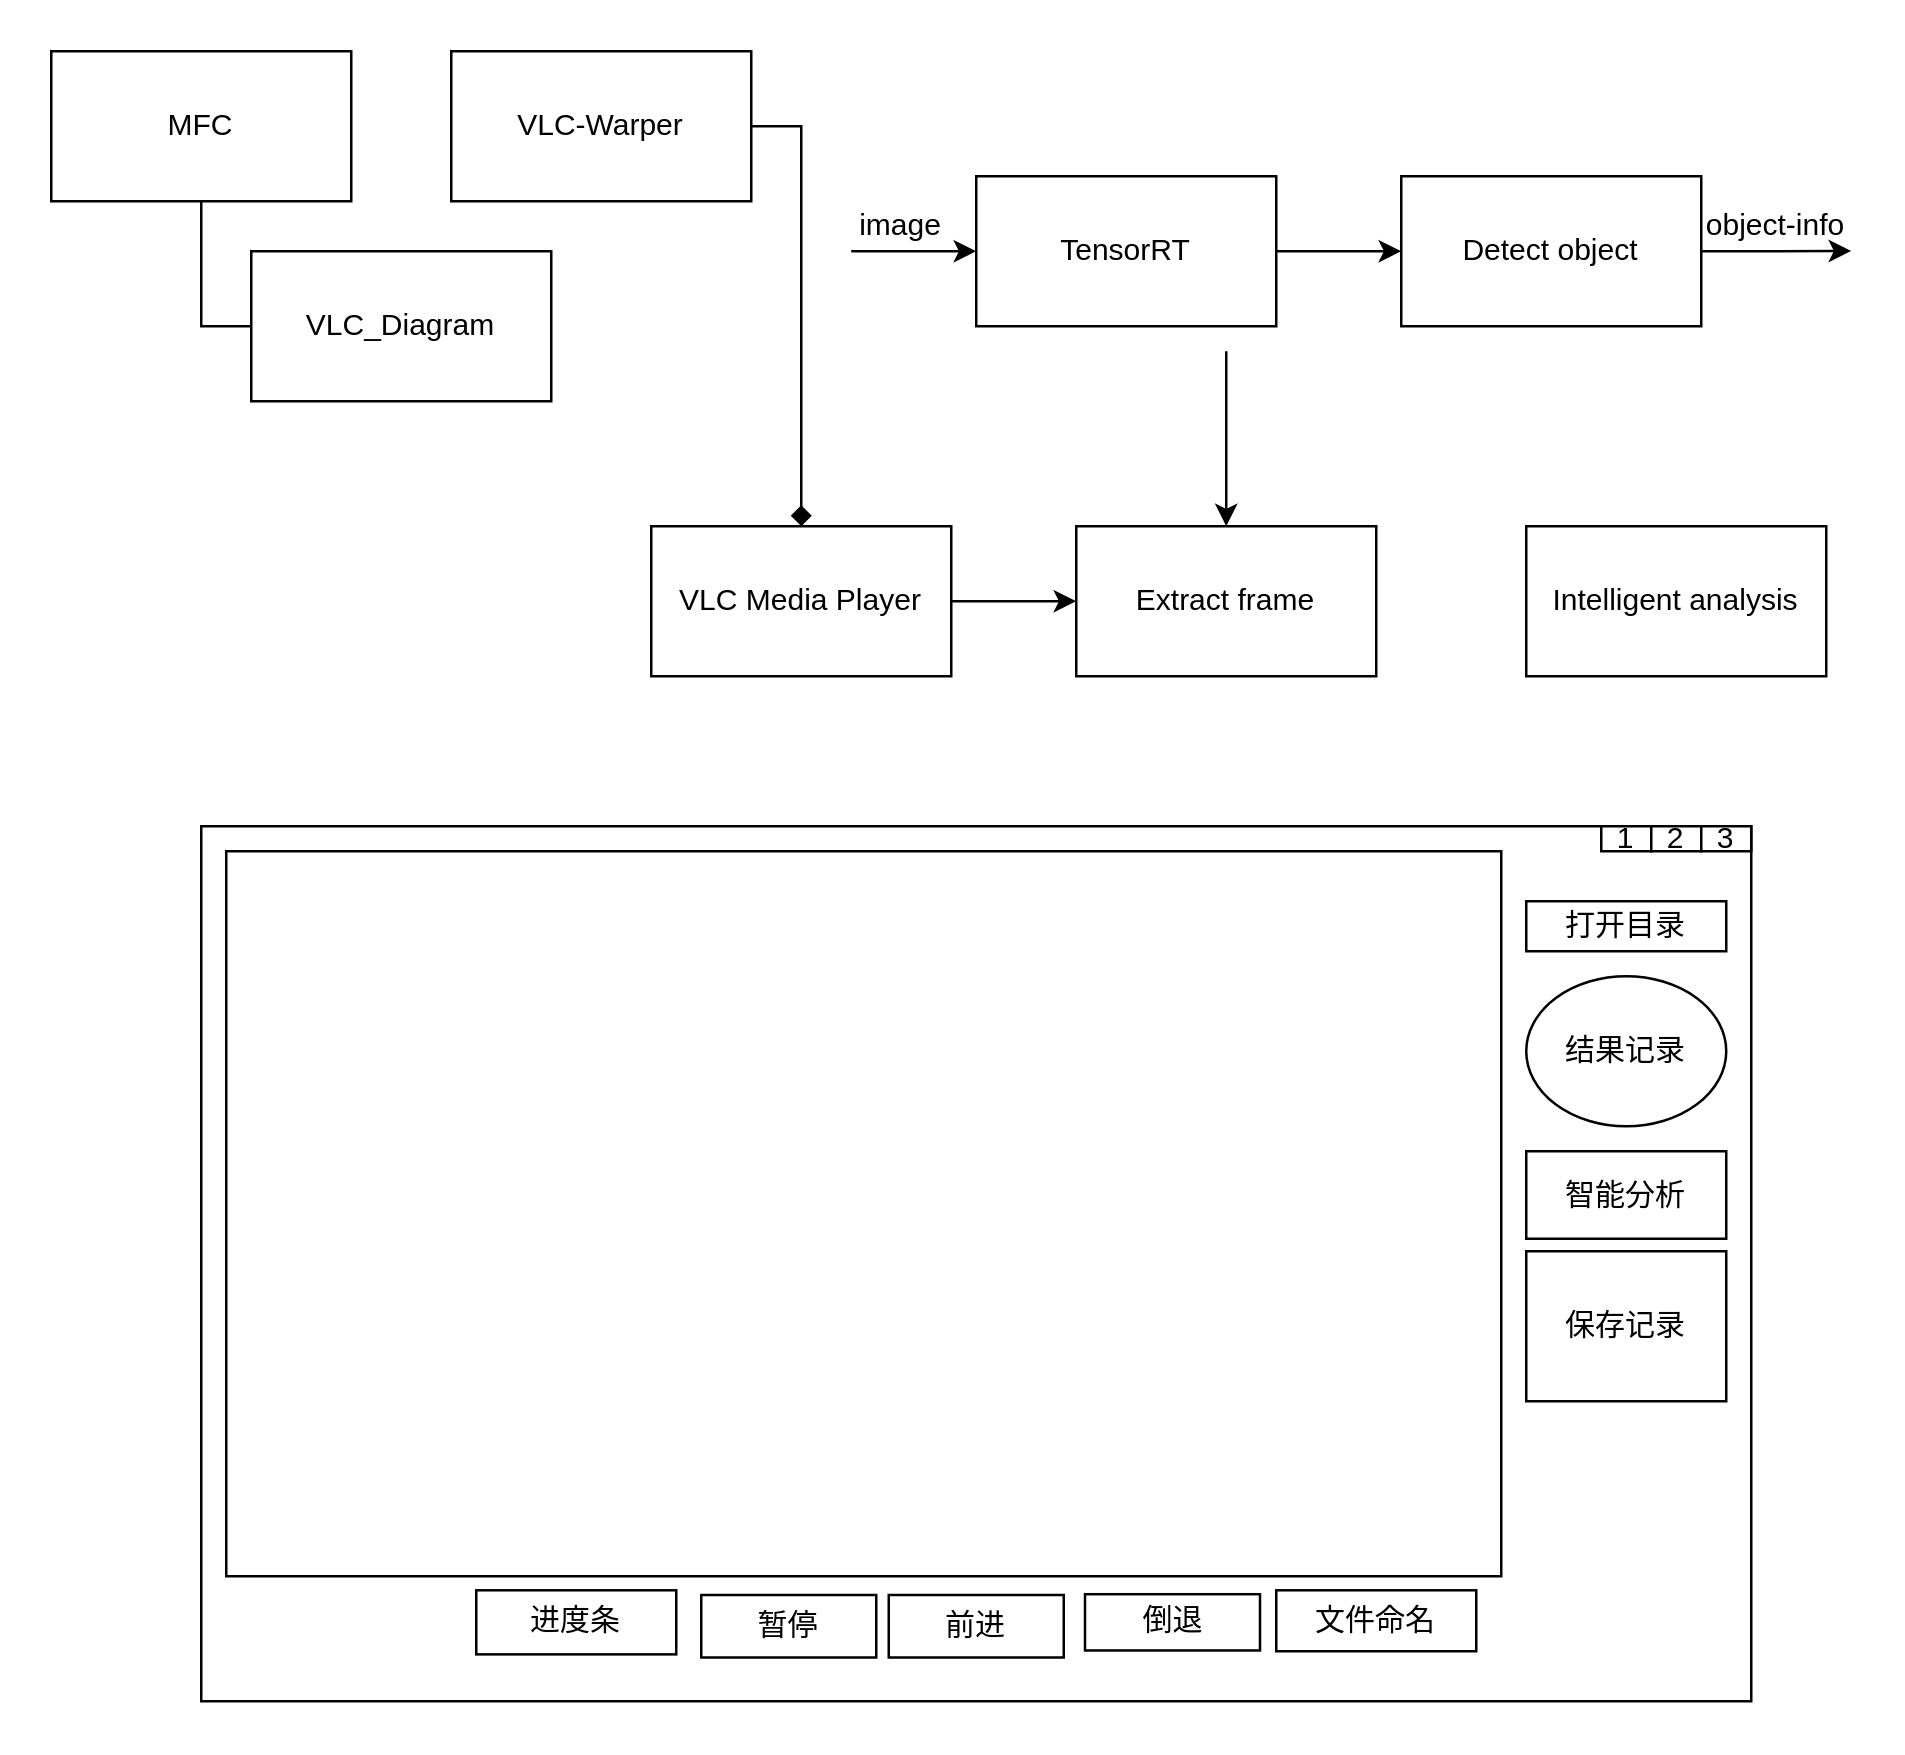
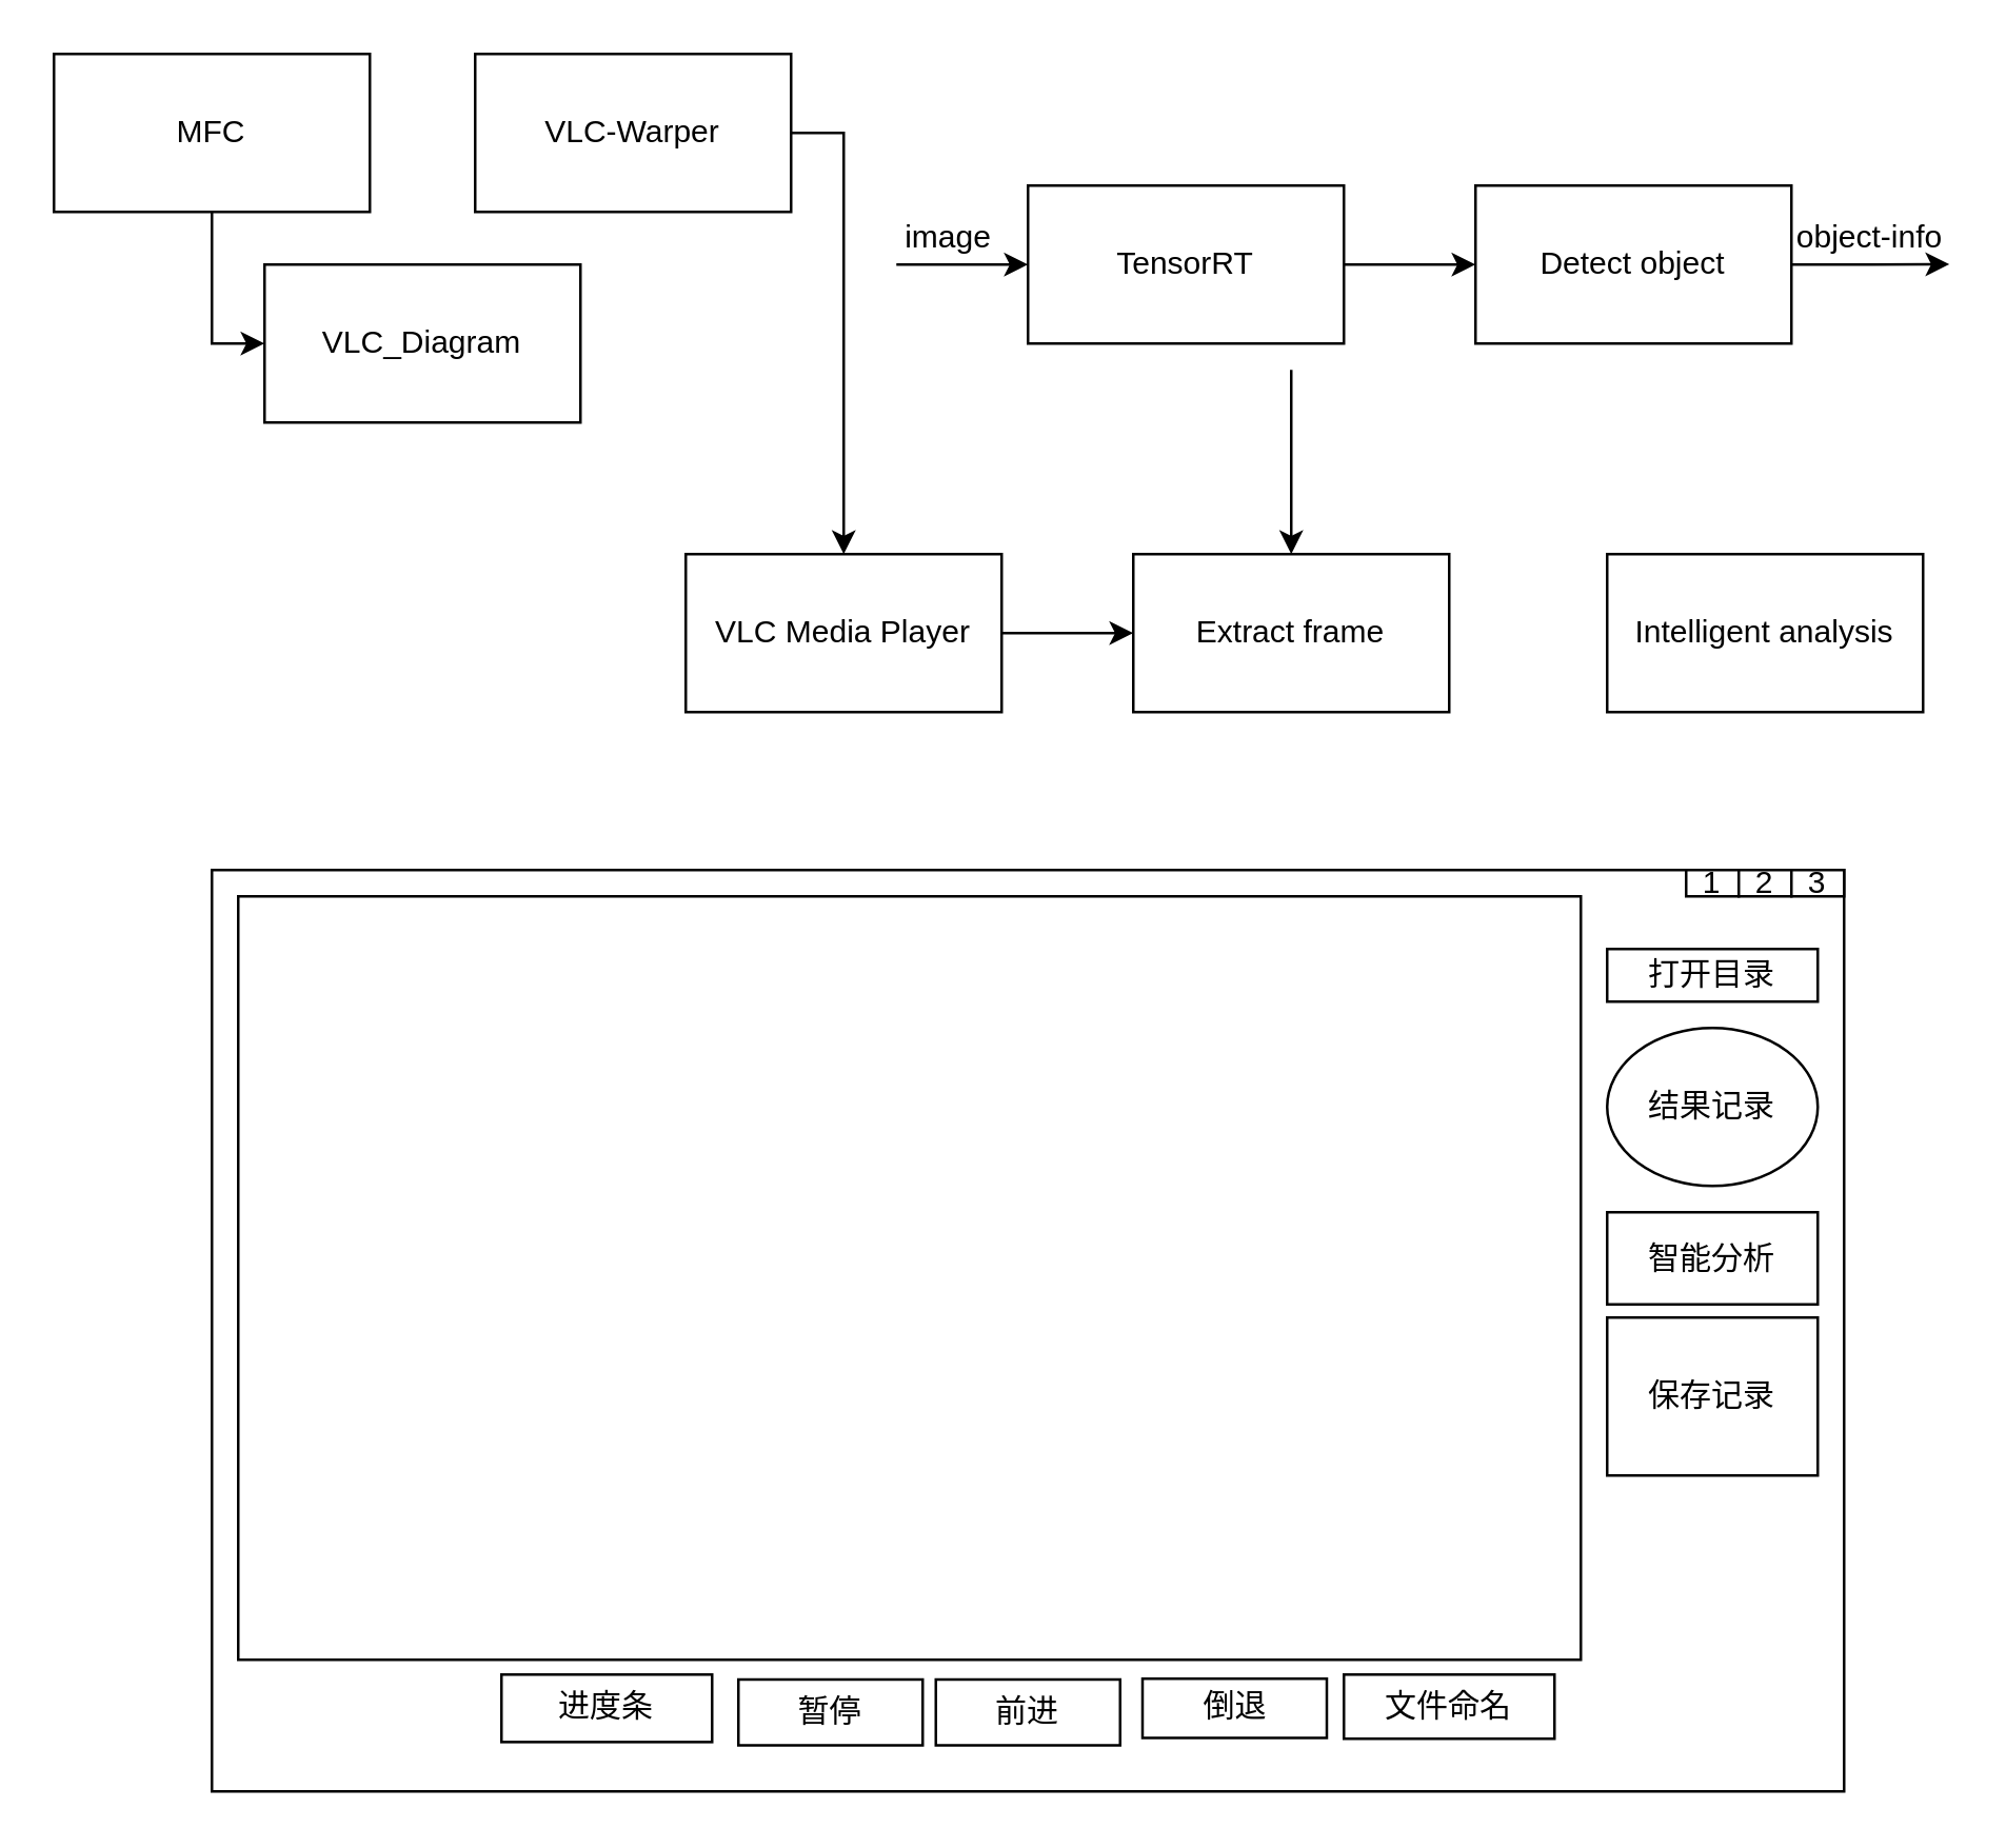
  <mxCell id="0" />
  <mxCell id="1" parent="0" />
  <mxCell id="2" style="edgeStyle=orthogonalEdgeStyle;rounded=0;orthogonalLoop=1;jettySize=auto;html=1;exitX=1;exitY=0.5;exitDx=0;exitDy=0;entryX=0;entryY=0.5;entryDx=0;entryDy=0;" edge="1" parent="1" source="3" target="4"><mxGeometry relative="1" as="geometry" /></mxCell>
  <mxCell id="3" value="VLC Media Player" style="rounded=0;whiteSpace=wrap;html=1;" vertex="1" parent="1"><mxGeometry x="260" y="210" width="120" height="60" as="geometry" /></mxCell>
  <mxCell id="4" value="Extract frame" style="rounded=0;whiteSpace=wrap;html=1;" vertex="1" parent="1"><mxGeometry x="430" y="210" width="120" height="60" as="geometry" /></mxCell>
- <mxCell id="5" style="edgeStyle=orthogonalEdgeStyle;rounded=0;orthogonalLoop=1;jettySize=auto;html=1;exitX=0.5;exitY=1;exitDx=0;exitDy=0;entryX=0;entryY=0.5;entryDx=0;entryDy=0;endArrow=none;" edge="1" parent="1" source="6" target="9"><mxGeometry relative="1" as="geometry" /></mxCell>
+ <mxCell id="5" style="edgeStyle=orthogonalEdgeStyle;rounded=0;orthogonalLoop=1;jettySize=auto;html=1;exitX=0.5;exitY=1;exitDx=0;exitDy=0;entryX=0;entryY=0.5;entryDx=0;entryDy=0;" edge="1" parent="1" source="6" target="9"><mxGeometry relative="1" as="geometry" /></mxCell>
  <mxCell id="6" value="MFC" style="rounded=0;whiteSpace=wrap;html=1;" vertex="1" parent="1"><mxGeometry x="20" y="20" width="120" height="60" as="geometry" /></mxCell>
- <mxCell id="7" style="edgeStyle=orthogonalEdgeStyle;rounded=0;orthogonalLoop=1;jettySize=auto;html=1;exitX=1;exitY=0.5;exitDx=0;exitDy=0;endArrow=diamond;" edge="1" parent="1" source="8" target="3"><mxGeometry relative="1" as="geometry" /></mxCell>
+ <mxCell id="7" style="edgeStyle=orthogonalEdgeStyle;rounded=0;orthogonalLoop=1;jettySize=auto;html=1;exitX=1;exitY=0.5;exitDx=0;exitDy=0;" edge="1" parent="1" source="8" target="3"><mxGeometry relative="1" as="geometry" /></mxCell>
  <mxCell id="8" value="VLC-Warper" style="rounded=0;whiteSpace=wrap;html=1;" vertex="1" parent="1"><mxGeometry x="180" y="20" width="120" height="60" as="geometry" /></mxCell>
  <mxCell id="9" value="VLC_Diagram" style="rounded=0;whiteSpace=wrap;html=1;" vertex="1" parent="1"><mxGeometry x="100" y="100" width="120" height="60" as="geometry" /></mxCell>
  <mxCell id="10" value="" style="group" vertex="1" connectable="0" parent="1"><mxGeometry x="390" y="70" width="290" height="60" as="geometry" /></mxCell>
  <mxCell id="11" style="edgeStyle=orthogonalEdgeStyle;rounded=0;orthogonalLoop=1;jettySize=auto;html=1;exitX=1;exitY=0.5;exitDx=0;exitDy=0;entryX=0;entryY=0.5;entryDx=0;entryDy=0;" edge="1" parent="10" source="12"><mxGeometry relative="1" as="geometry"><mxPoint x="170" y="30" as="targetPoint" /></mxGeometry></mxCell>
  <mxCell id="12" value="TensorRT" style="rounded=0;whiteSpace=wrap;html=1;" vertex="1" parent="10"><mxGeometry width="120" height="60" as="geometry" /></mxCell>
  <mxCell id="13" value="Detect object" style="rounded=0;whiteSpace=wrap;html=1;" vertex="1" parent="10"><mxGeometry x="170" width="120" height="60" as="geometry" /></mxCell>
  <mxCell id="14" value="" style="endArrow=classic;html=1;rounded=0;" edge="1" parent="1" target="4"><mxGeometry width="50" height="50" relative="1" as="geometry"><mxPoint x="490" y="140" as="sourcePoint" /><mxPoint x="540" y="300" as="targetPoint" /></mxGeometry></mxCell>
  <mxCell id="15" value="Intelligent analysis" style="rounded=0;whiteSpace=wrap;html=1;" vertex="1" parent="1"><mxGeometry x="610" y="210" width="120" height="60" as="geometry" /></mxCell>
  <mxCell id="16" value="" style="endArrow=classic;html=1;rounded=0;" edge="1" parent="1"><mxGeometry width="50" height="50" relative="1" as="geometry"><mxPoint x="340" y="100" as="sourcePoint" /><mxPoint x="390" y="100" as="targetPoint" /></mxGeometry></mxCell>
  <mxCell id="17" value="image" style="text;html=1;strokeColor=none;fillColor=none;align=center;verticalAlign=middle;whiteSpace=wrap;rounded=0;" vertex="1" parent="1"><mxGeometry x="340" y="80" width="40" height="20" as="geometry" /></mxCell>
  <mxCell id="18" value="object-info" style="text;html=1;strokeColor=none;fillColor=none;align=center;verticalAlign=middle;whiteSpace=wrap;rounded=0;" vertex="1" parent="1"><mxGeometry x="680" y="80" width="60" height="20" as="geometry" /></mxCell>
  <mxCell id="19" style="edgeStyle=orthogonalEdgeStyle;rounded=0;orthogonalLoop=1;jettySize=auto;html=1;exitX=1;exitY=0.5;exitDx=0;exitDy=0;" edge="1" parent="1" source="13"><mxGeometry relative="1" as="geometry"><mxPoint x="740" y="99.857" as="targetPoint" /></mxGeometry></mxCell>
  <mxCell id="20" value="" style="rounded=0;whiteSpace=wrap;html=1;" vertex="1" parent="1"><mxGeometry x="80" y="330" width="620" height="350" as="geometry" /></mxCell>
  <mxCell id="21" value="打开目录" style="rounded=0;whiteSpace=wrap;html=1;" vertex="1" parent="1"><mxGeometry x="610" y="360" width="80" height="20" as="geometry" /></mxCell>
  <mxCell id="22" value="" style="rounded=0;whiteSpace=wrap;html=1;" vertex="1" parent="1"><mxGeometry x="90" y="340" width="510" height="290" as="geometry" /></mxCell>
  <mxCell id="23" value="进度条" style="rounded=0;whiteSpace=wrap;html=1;" vertex="1" parent="1"><mxGeometry x="190" y="635.62" width="80" height="25.63" as="geometry" /></mxCell>
  <mxCell id="24" value="结果记录" style="ellipse;whiteSpace=wrap;html=1;" vertex="1" parent="1"><mxGeometry x="610" y="390" width="80" height="60" as="geometry" /></mxCell>
  <mxCell id="25" value="保存记录" style="rounded=0;whiteSpace=wrap;html=1;" vertex="1" parent="1"><mxGeometry x="610" y="500" width="80" height="60" as="geometry" /></mxCell>
  <mxCell id="26" value="暂停" style="rounded=0;whiteSpace=wrap;html=1;" vertex="1" parent="1"><mxGeometry x="280" y="637.5" width="70" height="25" as="geometry" /></mxCell>
  <mxCell id="27" value="前进" style="rounded=0;whiteSpace=wrap;html=1;" vertex="1" parent="1"><mxGeometry x="355" y="637.5" width="70" height="25" as="geometry" /></mxCell>
  <mxCell id="28" value="倒退" style="rounded=0;whiteSpace=wrap;html=1;" vertex="1" parent="1"><mxGeometry x="433.5" y="637.19" width="70" height="22.5" as="geometry" /></mxCell>
  <mxCell id="29" value="智能分析" style="rounded=0;whiteSpace=wrap;html=1;" vertex="1" parent="1"><mxGeometry x="610" y="460" width="80" height="35" as="geometry" /></mxCell>
  <mxCell id="30" value="1" style="rounded=0;whiteSpace=wrap;html=1;" vertex="1" parent="1"><mxGeometry x="640" y="330" width="20" height="10" as="geometry" /></mxCell>
  <mxCell id="31" value="2" style="rounded=0;whiteSpace=wrap;html=1;" vertex="1" parent="1"><mxGeometry x="660" y="330" width="20" height="10" as="geometry" /></mxCell>
  <mxCell id="32" value="3" style="rounded=0;whiteSpace=wrap;html=1;" vertex="1" parent="1"><mxGeometry x="680" y="330" width="20" height="10" as="geometry" /></mxCell>
  <mxCell id="33" value="文件命名" style="rounded=0;whiteSpace=wrap;html=1;" vertex="1" parent="1"><mxGeometry x="510" y="635.62" width="80" height="24.38" as="geometry" /></mxCell>
